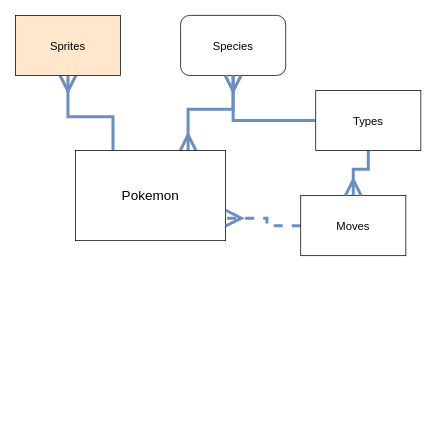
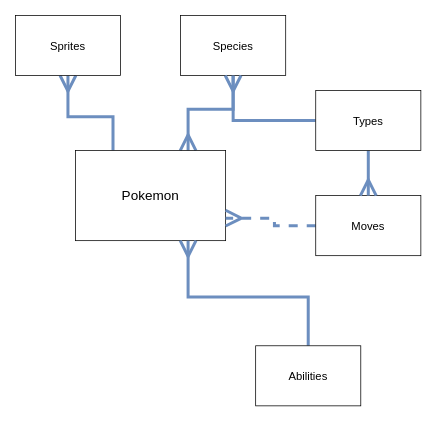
  <mxCell id="0" />
  <mxCell id="1" parent="0" />
  <mxCell id="2" style="edgeStyle=orthogonalEdgeStyle;rounded=0;orthogonalLoop=1;jettySize=auto;html=1;exitX=0.25;exitY=0;exitDx=0;exitDy=0;entryX=0.5;entryY=1;entryDx=0;entryDy=0;fontSize=15;endArrow=ERmany;endFill=0;endSize=16;strokeWidth=4;fillColor=#dae8fc;strokeColor=#6c8ebf;" edge="1" parent="1" source="4" target="10"><mxGeometry relative="1" as="geometry" /></mxCell>
  <mxCell id="3" style="edgeStyle=orthogonalEdgeStyle;rounded=0;orthogonalLoop=1;jettySize=auto;html=1;exitX=0.5;exitY=1;exitDx=0;exitDy=0;entryX=0.75;entryY=0;entryDx=0;entryDy=0;fontSize=15;endArrow=ERmany;endFill=0;endSize=16;strokeWidth=4;fillColor=#dae8fc;strokeColor=#6c8ebf;" edge="1" parent="1" source="9" target="4"><mxGeometry relative="1" as="geometry" /></mxCell>
  <mxCell id="4" value="&lt;font style=&quot;font-size: 18px&quot;&gt;Pokemon&lt;/font&gt;" style="rounded=0;whiteSpace=wrap;html=1;" vertex="1" parent="1"><mxGeometry x="100" y="200" width="200" height="120" as="geometry" /></mxCell>
+ <mxCell id="5" style="edgeStyle=orthogonalEdgeStyle;rounded=0;orthogonalLoop=1;jettySize=auto;html=1;exitX=0.5;exitY=0;exitDx=0;exitDy=0;fontSize=15;strokeWidth=4;endArrow=ERmany;endFill=0;endSize=16;fillColor=#dae8fc;strokeColor=#6c8ebf;entryX=0.75;entryY=1;entryDx=0;entryDy=0;" edge="1" parent="1" source="6" target="4"><mxGeometry relative="1" as="geometry" /></mxCell>
+ <mxCell id="6" value="&lt;font style=&quot;font-size: 15px&quot;&gt;Abilities&lt;/font&gt;" style="rounded=0;whiteSpace=wrap;html=1;" vertex="1" parent="1"><mxGeometry x="340" y="460" width="140" height="80" as="geometry" /></mxCell>
  <mxCell id="7" style="edgeStyle=orthogonalEdgeStyle;rounded=0;orthogonalLoop=1;jettySize=auto;html=1;exitX=0;exitY=0.5;exitDx=0;exitDy=0;entryX=1;entryY=0.75;entryDx=0;entryDy=0;fontSize=15;endArrow=ERmany;endFill=0;endSize=16;strokeWidth=4;fillColor=#dae8fc;strokeColor=#6c8ebf;dashed=1;" edge="1" parent="1" source="8" target="4"><mxGeometry relative="1" as="geometry" /></mxCell>
- <mxCell id="8" value="&lt;span style=&quot;font-size: 15px&quot;&gt;Moves&lt;br&gt;&lt;/span&gt;" style="rounded=0;whiteSpace=wrap;html=1;" vertex="1" parent="1"><mxGeometry x="400" y="260" width="140" height="80" as="geometry" /></mxCell>
- <mxCell id="9" value="&lt;font style=&quot;font-size: 15px&quot;&gt;Species&lt;br&gt;&lt;/font&gt;" style="whiteSpace=wrap;html=1;rounded=1;" vertex="1" parent="1"><mxGeometry x="240" y="20" width="140" height="80" as="geometry" /></mxCell>
- <mxCell id="10" value="&lt;font style=&quot;font-size: 15px&quot;&gt;Sprites&lt;/font&gt;" style="rounded=0;whiteSpace=wrap;html=1;fillColor=#ffe6cc;" vertex="1" parent="1"><mxGeometry x="20" y="20" width="140" height="80" as="geometry" /></mxCell>
+ <mxCell id="8" value="&lt;span style=&quot;font-size: 15px&quot;&gt;Moves&lt;br&gt;&lt;/span&gt;" style="rounded=0;whiteSpace=wrap;html=1;" vertex="1" parent="1"><mxGeometry x="420" y="260" width="140" height="80" as="geometry" /></mxCell>
+ <mxCell id="9" value="&lt;font style=&quot;font-size: 15px&quot;&gt;Species&lt;br&gt;&lt;/font&gt;" style="rounded=0;whiteSpace=wrap;html=1;" vertex="1" parent="1"><mxGeometry x="240" y="20" width="140" height="80" as="geometry" /></mxCell>
+ <mxCell id="10" value="&lt;font style=&quot;font-size: 15px&quot;&gt;Sprites&lt;/font&gt;" style="rounded=0;whiteSpace=wrap;html=1;" vertex="1" parent="1"><mxGeometry x="20" y="20" width="140" height="80" as="geometry" /></mxCell>
  <mxCell id="11" style="edgeStyle=orthogonalEdgeStyle;rounded=0;orthogonalLoop=1;jettySize=auto;html=1;exitX=0;exitY=0.5;exitDx=0;exitDy=0;fontSize=15;endArrow=ERmany;endFill=0;endSize=16;strokeWidth=4;fillColor=#dae8fc;strokeColor=#6c8ebf;" edge="1" parent="1" source="13" target="9"><mxGeometry relative="1" as="geometry" /></mxCell>
  <mxCell id="12" style="edgeStyle=orthogonalEdgeStyle;rounded=0;orthogonalLoop=1;jettySize=auto;html=1;exitX=0.5;exitY=1;exitDx=0;exitDy=0;entryX=0.5;entryY=0;entryDx=0;entryDy=0;fontSize=15;endArrow=ERmany;endFill=0;endSize=16;strokeWidth=4;fillColor=#dae8fc;strokeColor=#6c8ebf;" edge="1" parent="1" source="13" target="8"><mxGeometry relative="1" as="geometry" /></mxCell>
  <mxCell id="13" value="&lt;font style=&quot;font-size: 15px&quot;&gt;Types&lt;/font&gt;" style="rounded=0;whiteSpace=wrap;html=1;" vertex="1" parent="1"><mxGeometry x="420" y="120" width="140" height="80" as="geometry" /></mxCell>
